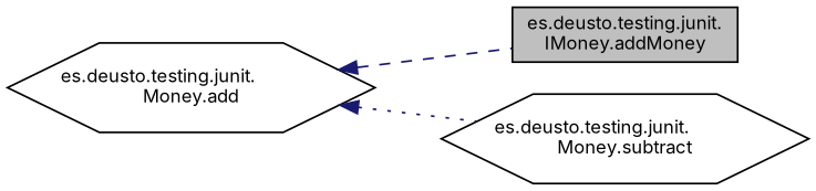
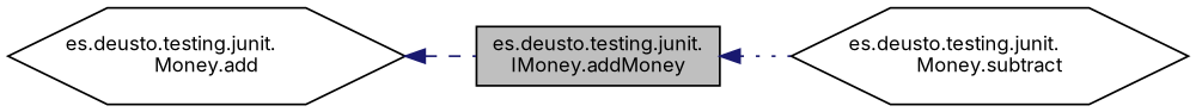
  digraph {
    fontname=Inter
    rankdir=LR
    node [color=black fillcolor=white fontname=Inter fontsize=10 shape=hexagon style=filled]
    edge [color=midnightblue dir=back fontname=Inter fontsize=10 labelfontname=Helvetica labelfontsize=10]
    n1 [fillcolor=grey75 fontcolor=black height=0.2 label="es.deusto.testing.junit.\lIMoney.addMoney" shape=box width=0.4]
    n2 [height=0.2 label="es.deusto.testing.junit.\lMoney.add" width=0.4]
    n3 [height=0.2 label="es.deusto.testing.junit.\lMoney.subtract" width=0.4]
    n2 -> n1 [style=dashed]
-   n2 -> n3 [style=dotted]
+   n1 -> n3 [style=dotted]
  }
